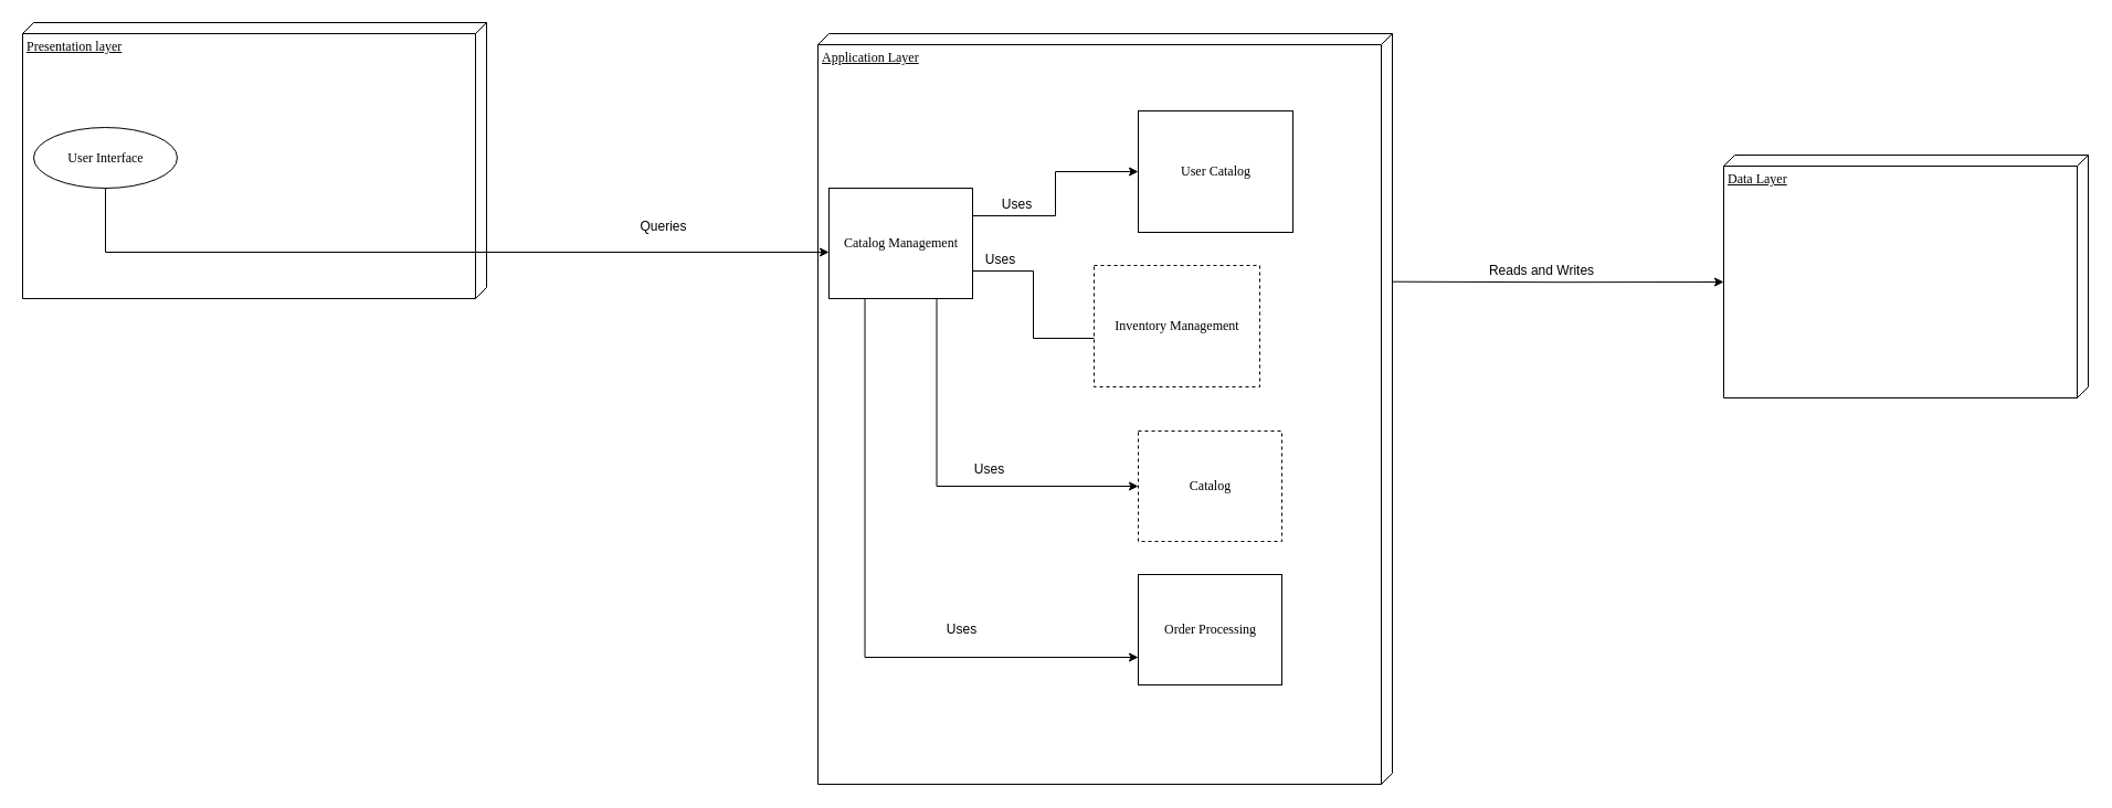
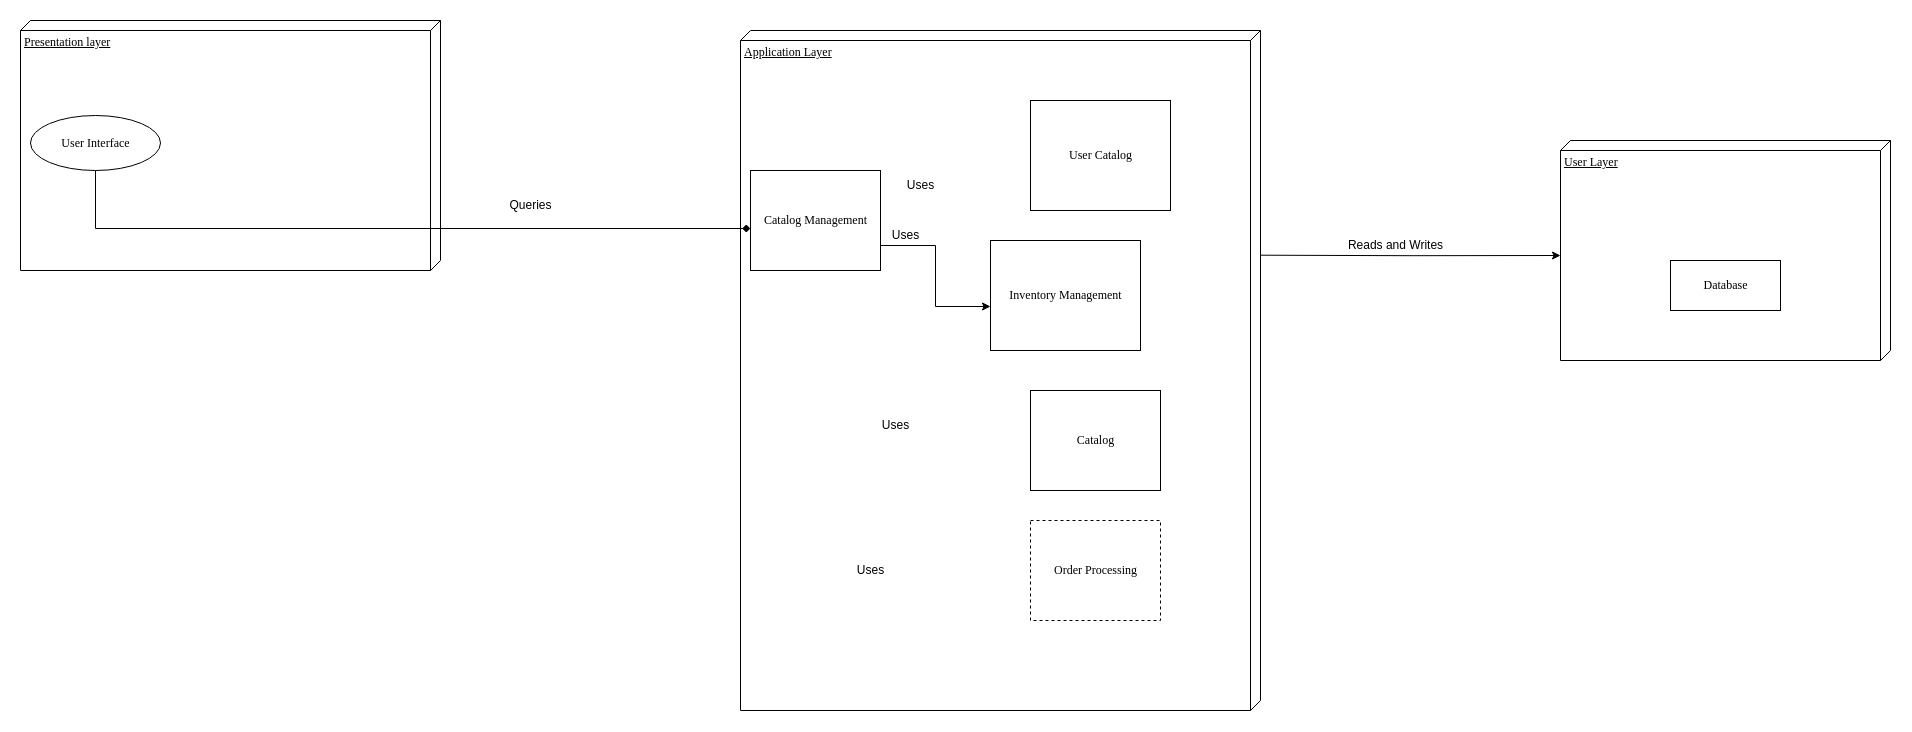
  <mxCell id="0" />
  <mxCell id="1" parent="0" />
  <mxCell id="2" value="Presentation layer" style="verticalAlign=top;align=left;spacingTop=8;spacingLeft=2;spacingRight=12;shape=cube;size=10;direction=south;fontStyle=4;html=1;rounded=0;shadow=0;comic=0;labelBackgroundColor=none;strokeWidth=1;fontFamily=Verdana;fontSize=12" vertex="1" parent="1"><mxGeometry x="20" y="20" width="420" height="250" as="geometry" /></mxCell>
- <mxCell id="3" value="Data Layer" style="verticalAlign=top;align=left;spacingTop=8;spacingLeft=2;spacingRight=12;shape=cube;size=10;direction=south;fontStyle=4;html=1;rounded=0;shadow=0;comic=0;labelBackgroundColor=none;strokeWidth=1;fontFamily=Verdana;fontSize=12" vertex="1" parent="1"><mxGeometry x="1560" y="140" width="330" height="220" as="geometry" /></mxCell>
+ <mxCell id="3" value="User Layer" style="verticalAlign=top;align=left;spacingTop=8;spacingLeft=2;spacingRight=12;shape=cube;size=10;direction=south;fontStyle=4;html=1;rounded=0;shadow=0;comic=0;labelBackgroundColor=none;strokeWidth=1;fontFamily=Verdana;fontSize=12" vertex="1" parent="1"><mxGeometry x="1560" y="140" width="330" height="220" as="geometry" /></mxCell>
  <mxCell id="4" style="edgeStyle=orthogonalEdgeStyle;rounded=0;orthogonalLoop=1;jettySize=auto;html=1;entryX=0;entryY=0;entryDx=115;entryDy=330;entryPerimeter=0;" edge="1" parent="1" target="3"><mxGeometry relative="1" as="geometry"><mxPoint x="1260" y="254.69" as="sourcePoint" /><mxPoint x="1550" y="244.767" as="targetPoint" /><Array as="points" /></mxGeometry></mxCell>
  <mxCell id="5" value="Application Layer" style="verticalAlign=top;align=left;spacingTop=8;spacingLeft=2;spacingRight=12;shape=cube;size=10;direction=south;fontStyle=4;html=1;rounded=0;shadow=0;comic=0;labelBackgroundColor=none;strokeWidth=1;fontFamily=Verdana;fontSize=12" vertex="1" parent="1"><mxGeometry x="740" y="30" width="520" height="680" as="geometry" /></mxCell>
  <mxCell id="6" value="User Interface" style="ellipse;html=1;shadow=0;comic=0;labelBackgroundColor=none;strokeWidth=1;fontFamily=Verdana;fontSize=12;align=center;" vertex="1" parent="1"><mxGeometry x="30" y="115" width="130" height="55" as="geometry" /></mxCell>
- <mxCell id="8" style="edgeStyle=orthogonalEdgeStyle;rounded=0;orthogonalLoop=1;jettySize=auto;html=1;exitX=1;exitY=0.25;exitDx=0;exitDy=0;entryX=0;entryY=0.5;entryDx=0;entryDy=0;" edge="1" parent="1" source="11" target="12"><mxGeometry relative="1" as="geometry" /></mxCell>
- <mxCell id="9" style="edgeStyle=orthogonalEdgeStyle;rounded=0;orthogonalLoop=1;jettySize=auto;html=1;exitX=0.75;exitY=1;exitDx=0;exitDy=0;entryX=0;entryY=0.5;entryDx=0;entryDy=0;" edge="1" parent="1" source="11" target="14"><mxGeometry relative="1" as="geometry" /></mxCell>
- <mxCell id="10" style="edgeStyle=orthogonalEdgeStyle;rounded=0;orthogonalLoop=1;jettySize=auto;html=1;exitX=0.25;exitY=1;exitDx=0;exitDy=0;entryX=0;entryY=0.75;entryDx=0;entryDy=0;" edge="1" parent="1" source="11" target="15"><mxGeometry relative="1" as="geometry" /></mxCell>
+ <mxCell id="7" value="Database" style="html=1;rounded=0;shadow=0;comic=0;labelBackgroundColor=none;strokeWidth=1;fontFamily=Verdana;fontSize=12;align=center;" vertex="1" parent="1"><mxGeometry x="1670" y="260" width="110" height="50" as="geometry" /></mxCell>
  <mxCell id="11" value="Catalog Management" style="html=1;rounded=0;shadow=0;comic=0;labelBackgroundColor=none;strokeWidth=1;fontFamily=Verdana;fontSize=12;align=center;" vertex="1" parent="1"><mxGeometry x="750" y="170" width="130" height="100" as="geometry" /></mxCell>
  <mxCell id="12" value="User Catalog" style="html=1;rounded=0;shadow=0;comic=0;labelBackgroundColor=none;strokeWidth=1;fontFamily=Verdana;fontSize=12;align=center;" vertex="1" parent="1"><mxGeometry x="1030" y="100" width="140" height="110" as="geometry" /></mxCell>
- <mxCell id="13" value="Inventory Management" style="html=1;rounded=0;shadow=0;comic=0;labelBackgroundColor=none;strokeWidth=1;fontFamily=Verdana;fontSize=12;align=center;dashed=1;" vertex="1" parent="1"><mxGeometry x="990" y="240" width="150" height="110" as="geometry" /></mxCell>
- <mxCell id="14" value="Catalog" style="html=1;rounded=0;shadow=0;comic=0;labelBackgroundColor=none;strokeWidth=1;fontFamily=Verdana;fontSize=12;align=center;dashed=1;" vertex="1" parent="1"><mxGeometry x="1030" y="390" width="130" height="100" as="geometry" /></mxCell>
- <mxCell id="15" value="Order Processing" style="html=1;rounded=0;shadow=0;comic=0;labelBackgroundColor=none;strokeWidth=1;fontFamily=Verdana;fontSize=12;align=center;" vertex="1" parent="1"><mxGeometry x="1030" y="520" width="130" height="100" as="geometry" /></mxCell>
- <mxCell id="16" style="edgeStyle=orthogonalEdgeStyle;rounded=0;orthogonalLoop=1;jettySize=auto;html=1;exitX=1;exitY=0.75;exitDx=0;exitDy=0;entryX=0;entryY=0.6;entryDx=0;entryDy=0;entryPerimeter=0;endArrow=none;" edge="1" parent="1" source="11" target="13"><mxGeometry relative="1" as="geometry" /></mxCell>
- <mxCell id="17" style="edgeStyle=orthogonalEdgeStyle;rounded=0;orthogonalLoop=1;jettySize=auto;html=1;exitX=0.5;exitY=1;exitDx=0;exitDy=0;entryX=0;entryY=0.58;entryDx=0;entryDy=0;entryPerimeter=0;" edge="1" parent="1" source="6" target="11"><mxGeometry relative="1" as="geometry" /></mxCell>
+ <mxCell id="13" value="Inventory Management" style="html=1;rounded=0;shadow=0;comic=0;labelBackgroundColor=none;strokeWidth=1;fontFamily=Verdana;fontSize=12;align=center;" vertex="1" parent="1"><mxGeometry x="990" y="240" width="150" height="110" as="geometry" /></mxCell>
+ <mxCell id="14" value="Catalog" style="html=1;rounded=0;shadow=0;comic=0;labelBackgroundColor=none;strokeWidth=1;fontFamily=Verdana;fontSize=12;align=center;" vertex="1" parent="1"><mxGeometry x="1030" y="390" width="130" height="100" as="geometry" /></mxCell>
+ <mxCell id="15" value="Order Processing" style="html=1;rounded=0;shadow=0;comic=0;labelBackgroundColor=none;strokeWidth=1;fontFamily=Verdana;fontSize=12;align=center;dashed=1;" vertex="1" parent="1"><mxGeometry x="1030" y="520" width="130" height="100" as="geometry" /></mxCell>
+ <mxCell id="16" style="edgeStyle=orthogonalEdgeStyle;rounded=0;orthogonalLoop=1;jettySize=auto;html=1;exitX=1;exitY=0.75;exitDx=0;exitDy=0;entryX=0;entryY=0.6;entryDx=0;entryDy=0;entryPerimeter=0;" edge="1" parent="1" source="11" target="13"><mxGeometry relative="1" as="geometry" /></mxCell>
+ <mxCell id="17" style="edgeStyle=orthogonalEdgeStyle;rounded=0;orthogonalLoop=1;jettySize=auto;html=1;exitX=0.5;exitY=1;exitDx=0;exitDy=0;entryX=0;entryY=0.58;entryDx=0;entryDy=0;entryPerimeter=0;endArrow=diamond;" edge="1" parent="1" source="6" target="11"><mxGeometry relative="1" as="geometry" /></mxCell>
  <mxCell id="18" value="Reads and Writes" style="text;html=1;align=center;verticalAlign=middle;resizable=0;points=[];autosize=1;strokeColor=none;fillColor=none;" vertex="1" parent="1"><mxGeometry x="1335" y="230" width="120" height="30" as="geometry" /></mxCell>
  <mxCell id="19" value="Uses" style="text;html=1;align=center;verticalAlign=middle;resizable=0;points=[];autosize=1;strokeColor=none;fillColor=none;" vertex="1" parent="1"><mxGeometry x="895" y="170" width="50" height="30" as="geometry" /></mxCell>
  <mxCell id="20" value="Uses" style="text;html=1;align=center;verticalAlign=middle;resizable=0;points=[];autosize=1;strokeColor=none;fillColor=none;" vertex="1" parent="1"><mxGeometry x="880" y="220" width="50" height="30" as="geometry" /></mxCell>
  <mxCell id="21" value="Uses" style="text;html=1;align=center;verticalAlign=middle;resizable=0;points=[];autosize=1;strokeColor=none;fillColor=none;" vertex="1" parent="1"><mxGeometry x="870" y="410" width="50" height="30" as="geometry" /></mxCell>
  <mxCell id="22" value="Uses" style="text;html=1;align=center;verticalAlign=middle;resizable=0;points=[];autosize=1;strokeColor=none;fillColor=none;" vertex="1" parent="1"><mxGeometry x="845" y="555" width="50" height="30" as="geometry" /></mxCell>
- <mxCell id="23" value="Queries" style="text;html=1;align=center;verticalAlign=middle;resizable=0;points=[];autosize=1;strokeColor=none;fillColor=none;" vertex="1" parent="1"><mxGeometry x="565" y="190" width="70" height="30" as="geometry" /></mxCell>
+ <mxCell id="23" value="Queries" style="text;html=1;align=center;verticalAlign=middle;resizable=0;points=[];autosize=1;strokeColor=none;fillColor=none;" vertex="1" parent="1"><mxGeometry x="495" y="190" width="70" height="30" as="geometry" /></mxCell>
